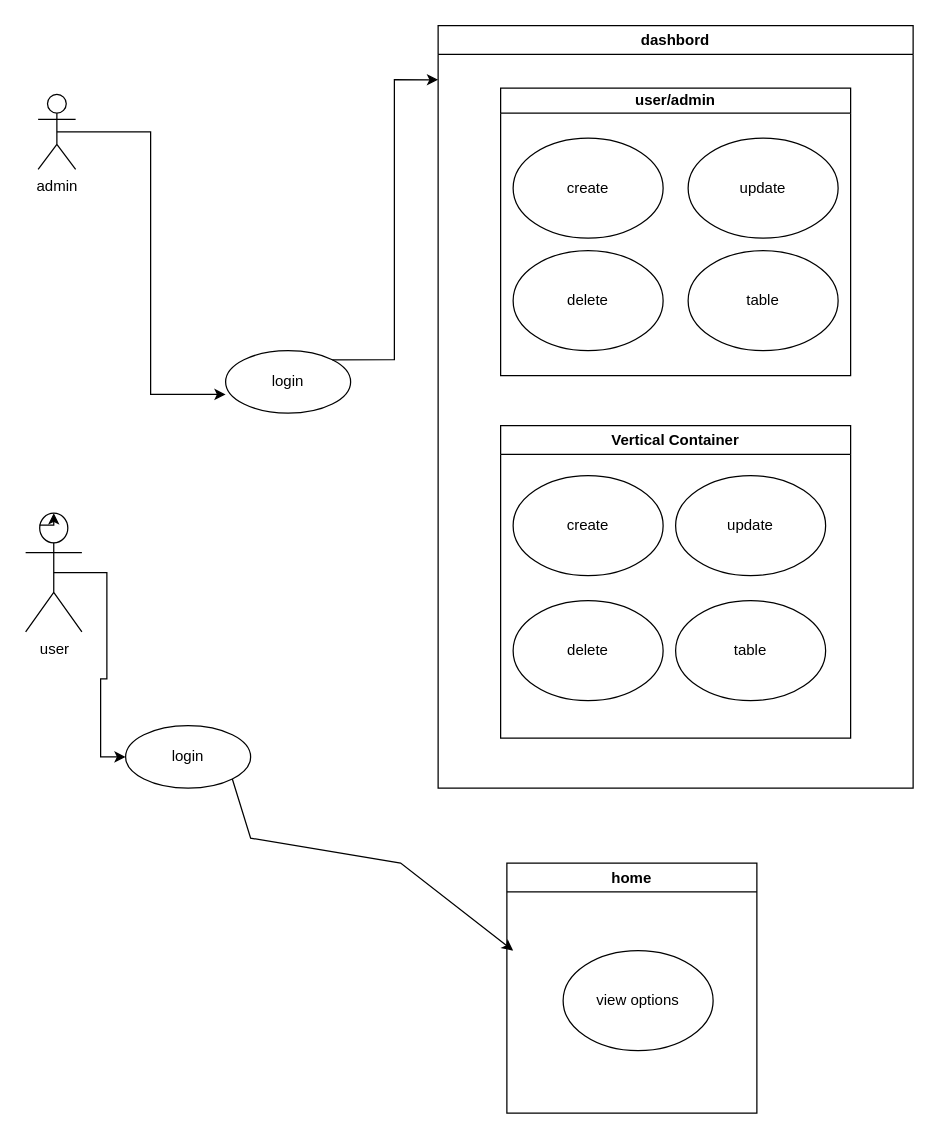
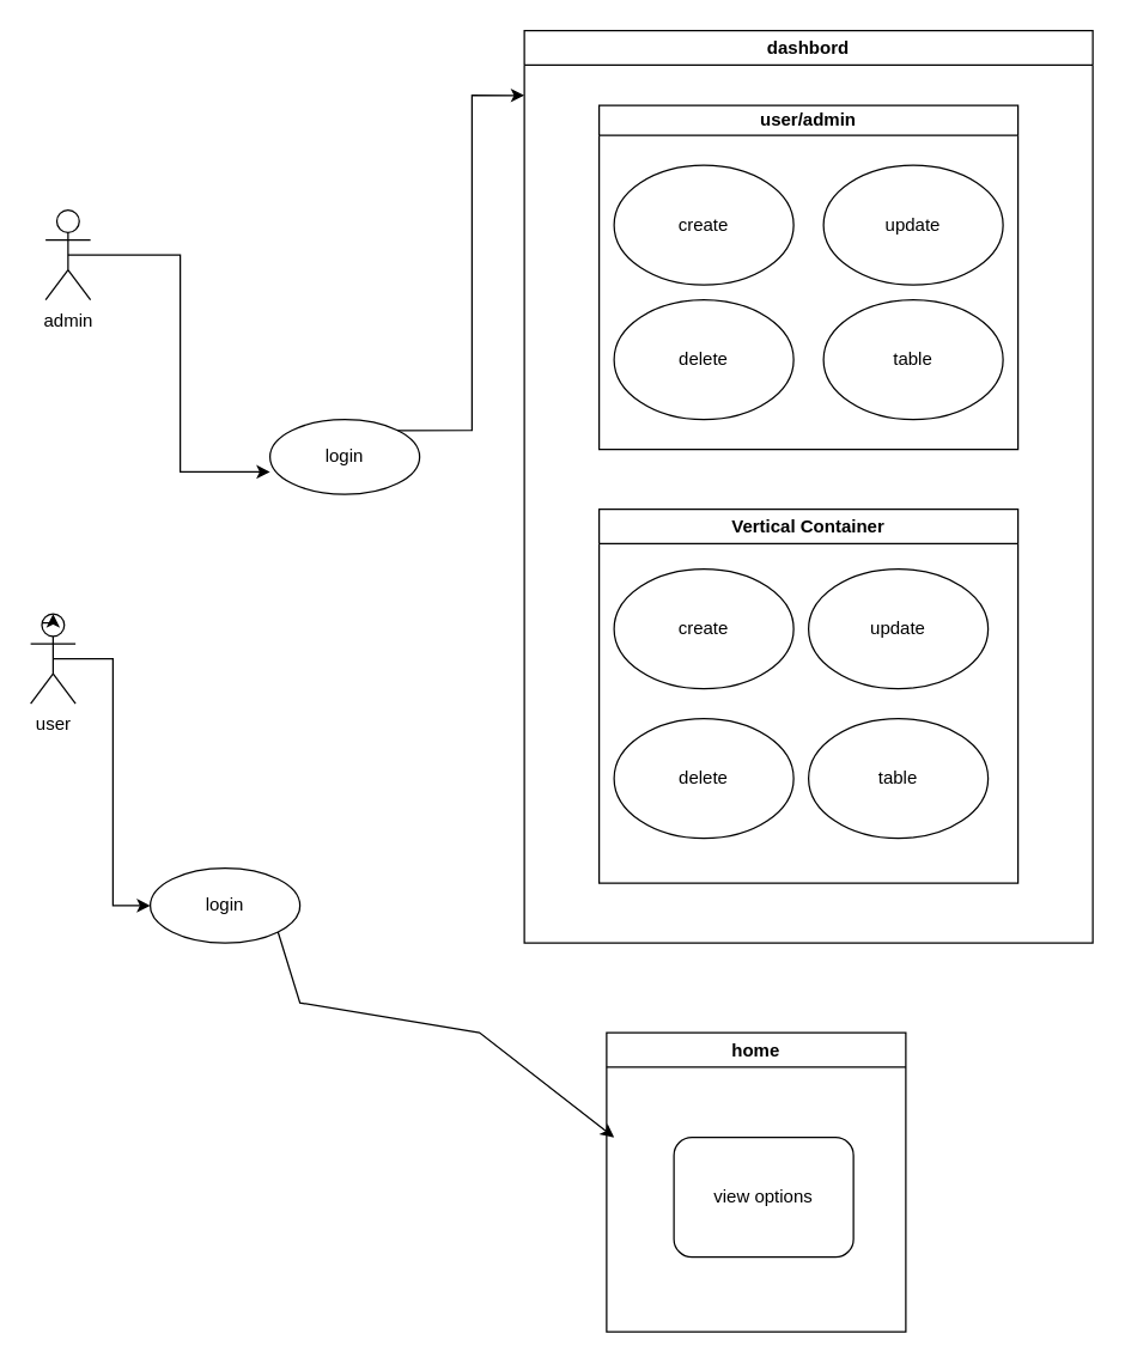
  <mxCell id="0" />
  <mxCell id="1" parent="0" />
- <mxCell id="2" value="admin" style="shape=umlActor;verticalLabelPosition=bottom;verticalAlign=top;html=1;outlineConnect=0;" vertex="1" parent="1"><mxGeometry x="30" y="75" width="30" height="60" as="geometry" /></mxCell>
+ <mxCell id="2" value="admin" style="shape=umlActor;verticalLabelPosition=bottom;verticalAlign=top;html=1;outlineConnect=0;" vertex="1" parent="1"><mxGeometry x="30" y="140" width="30" height="60" as="geometry" /></mxCell>
  <mxCell id="3" value="login" style="ellipse;whiteSpace=wrap;html=1;" vertex="1" parent="1"><mxGeometry x="180" y="280" width="100" height="50" as="geometry" /></mxCell>
  <mxCell id="4" style="edgeStyle=orthogonalEdgeStyle;rounded=0;orthogonalLoop=1;jettySize=auto;html=1;exitX=0.5;exitY=0.5;exitDx=0;exitDy=0;exitPerimeter=0;entryX=0;entryY=0.7;entryDx=0;entryDy=0;entryPerimeter=0;" edge="1" parent="1" source="2" target="3"><mxGeometry relative="1" as="geometry" /></mxCell>
  <mxCell id="5" value="dashbord" style="swimlane;whiteSpace=wrap;html=1;startSize=23;" vertex="1" parent="1"><mxGeometry x="350" y="20" width="380" height="610" as="geometry" /></mxCell>
  <mxCell id="6" value="user/admin" style="swimlane;whiteSpace=wrap;html=1;startSize=20;" vertex="1" parent="5"><mxGeometry x="50" y="50" width="280" height="230" as="geometry" /></mxCell>
  <mxCell id="7" value="create" style="ellipse;whiteSpace=wrap;html=1;" vertex="1" parent="6"><mxGeometry x="10" y="40" width="120" height="80" as="geometry" /></mxCell>
  <mxCell id="8" value="update" style="ellipse;whiteSpace=wrap;html=1;" vertex="1" parent="6"><mxGeometry x="150" y="40" width="120" height="80" as="geometry" /></mxCell>
  <mxCell id="9" value="delete" style="ellipse;whiteSpace=wrap;html=1;" vertex="1" parent="6"><mxGeometry x="10" y="130" width="120" height="80" as="geometry" /></mxCell>
  <mxCell id="10" value="table" style="ellipse;whiteSpace=wrap;html=1;" vertex="1" parent="6"><mxGeometry x="150" y="130" width="120" height="80" as="geometry" /></mxCell>
  <mxCell id="11" value="Vertical Container" style="swimlane;whiteSpace=wrap;html=1;" vertex="1" parent="5"><mxGeometry x="50" y="320" width="280" height="250" as="geometry" /></mxCell>
  <mxCell id="12" value="create" style="ellipse;whiteSpace=wrap;html=1;" vertex="1" parent="11"><mxGeometry x="10" y="40" width="120" height="80" as="geometry" /></mxCell>
  <mxCell id="13" value="update" style="ellipse;whiteSpace=wrap;html=1;" vertex="1" parent="11"><mxGeometry x="140" y="40" width="120" height="80" as="geometry" /></mxCell>
  <mxCell id="14" value="delete" style="ellipse;whiteSpace=wrap;html=1;" vertex="1" parent="11"><mxGeometry x="10" y="140" width="120" height="80" as="geometry" /></mxCell>
  <mxCell id="15" value="table" style="ellipse;whiteSpace=wrap;html=1;" vertex="1" parent="11"><mxGeometry x="140" y="140" width="120" height="80" as="geometry" /></mxCell>
  <mxCell id="16" style="edgeStyle=orthogonalEdgeStyle;rounded=0;orthogonalLoop=1;jettySize=auto;html=1;exitX=1;exitY=0;exitDx=0;exitDy=0;entryX=0;entryY=0.071;entryDx=0;entryDy=0;entryPerimeter=0;" edge="1" parent="1" source="3" target="5"><mxGeometry relative="1" as="geometry" /></mxCell>
  <mxCell id="17" style="edgeStyle=orthogonalEdgeStyle;rounded=0;orthogonalLoop=1;jettySize=auto;html=1;exitX=0.5;exitY=0.5;exitDx=0;exitDy=0;exitPerimeter=0;entryX=0;entryY=0.5;entryDx=0;entryDy=0;" edge="1" parent="1" source="18" target="20"><mxGeometry relative="1" as="geometry" /></mxCell>
- <mxCell id="18" value="user" style="shape=umlActor;verticalLabelPosition=bottom;verticalAlign=top;html=1;outlineConnect=0;" vertex="1" parent="1"><mxGeometry x="20" y="410" width="45" height="95" as="geometry" /></mxCell>
+ <mxCell id="18" value="user" style="shape=umlActor;verticalLabelPosition=bottom;verticalAlign=top;html=1;outlineConnect=0;" vertex="1" parent="1"><mxGeometry x="20" y="410" width="30" height="60" as="geometry" /></mxCell>
  <mxCell id="19" style="edgeStyle=orthogonalEdgeStyle;rounded=0;orthogonalLoop=1;jettySize=auto;html=1;exitX=0.25;exitY=0.1;exitDx=0;exitDy=0;exitPerimeter=0;entryX=0.5;entryY=0;entryDx=0;entryDy=0;entryPerimeter=0;" edge="1" parent="1" source="18" target="18"><mxGeometry relative="1" as="geometry" /></mxCell>
  <mxCell id="20" value="login" style="ellipse;whiteSpace=wrap;html=1;" vertex="1" parent="1"><mxGeometry x="100" y="580" width="100" height="50" as="geometry" /></mxCell>
  <mxCell id="21" value="home" style="swimlane;whiteSpace=wrap;html=1;" vertex="1" parent="1"><mxGeometry x="405" y="690" width="200" height="200" as="geometry" /></mxCell>
- <mxCell id="22" value="view options" style="ellipse;whiteSpace=wrap;html=1;" vertex="1" parent="21"><mxGeometry x="45" y="70" width="120" height="80" as="geometry" /></mxCell>
+ <mxCell id="22" value="view options" style="whiteSpace=wrap;html=1;rounded=1;" vertex="1" parent="21"><mxGeometry x="45" y="70" width="120" height="80" as="geometry" /></mxCell>
  <mxCell id="23" value="" style="endArrow=classic;html=1;rounded=0;exitX=1;exitY=1;exitDx=0;exitDy=0;" edge="1" parent="1" source="20"><mxGeometry width="50" height="50" relative="1" as="geometry"><mxPoint x="410" y="730" as="sourcePoint" /><mxPoint x="410" y="760" as="targetPoint" /><Array as="points"><mxPoint x="200" y="670" /><mxPoint x="320" y="690" /></Array></mxGeometry></mxCell>
